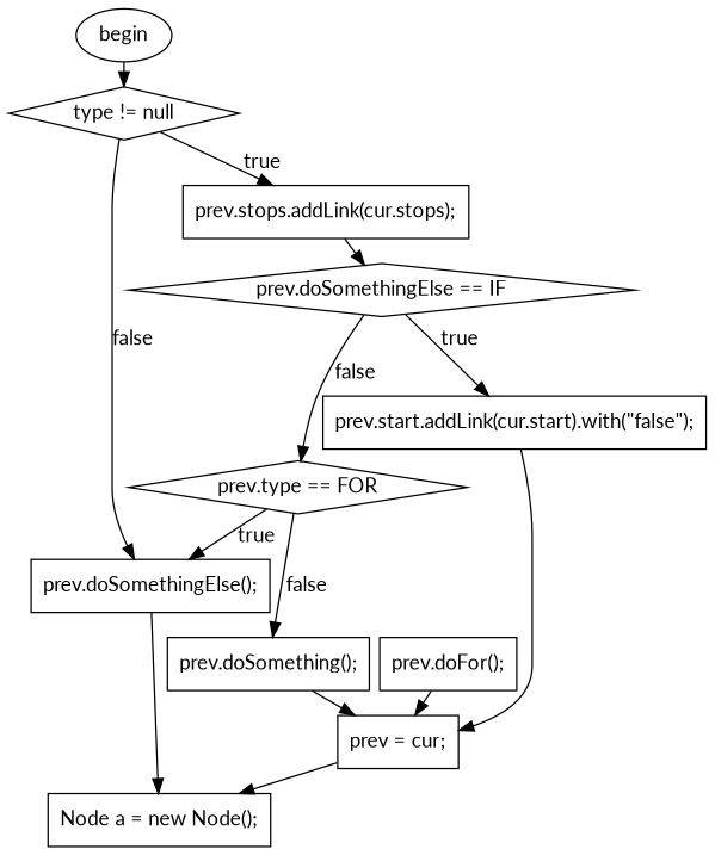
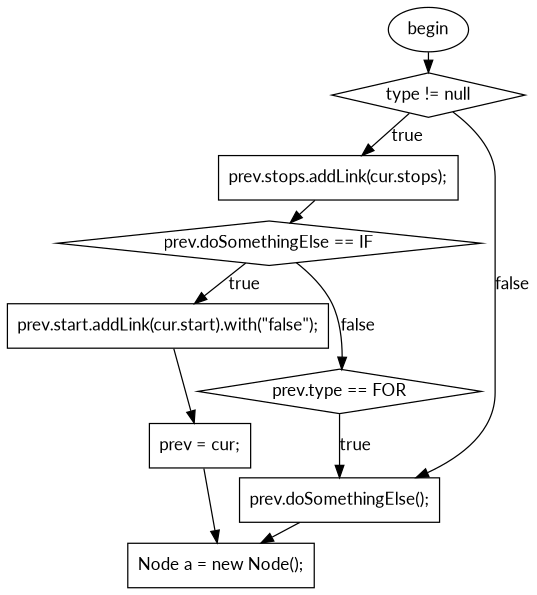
  digraph {
    fontname=Lato
    nodesep=0.1
    ranksep=0.1
    node [fillcolor=white fontname=Lato shape=box style=filled]
    edge [fontname=Lato]
    n1 [label=begin shape=ellipse]
    n2 [label="type != null" shape=diamond]
    n3 [label="prev.stops.addLink(cur.stops);"]
    n4 [label="prev.doSomethingElse();"]
    n5 [label="prev.doSomethingElse == IF" shape=diamond]
    n6 [label="Node a = new Node();"]
    n7 [label="prev.start.addLink(cur.start).with(\"false\");"]
    n8 [label="prev.type == FOR" shape=diamond]
    n9 [label="prev = cur;"]
-   n10 [label="prev.doSomething();"]
-   n11 [label="prev.doFor();"]
    n1 -> n2
    n2 -> n3 [label=true minlen=1]
    n2 -> n4 [label=false minlen=2]
    n3 -> n5
    n4 -> n6
    n5 -> n7 [label=true minlen=1]
    n5 -> n8 [label=false minlen=2]
    n7 -> n9
    n8 -> n4 [label=true minlen=1]
-   n8 -> n10 [label=false minlen=2]
    n9 -> n6
-   n10 -> n9
-   n11 -> n9
  }
